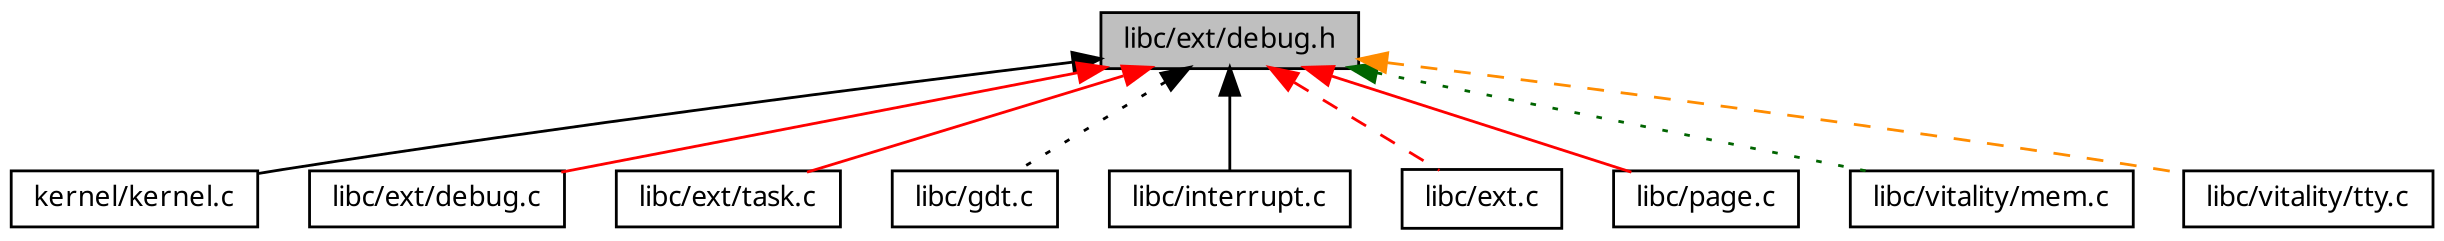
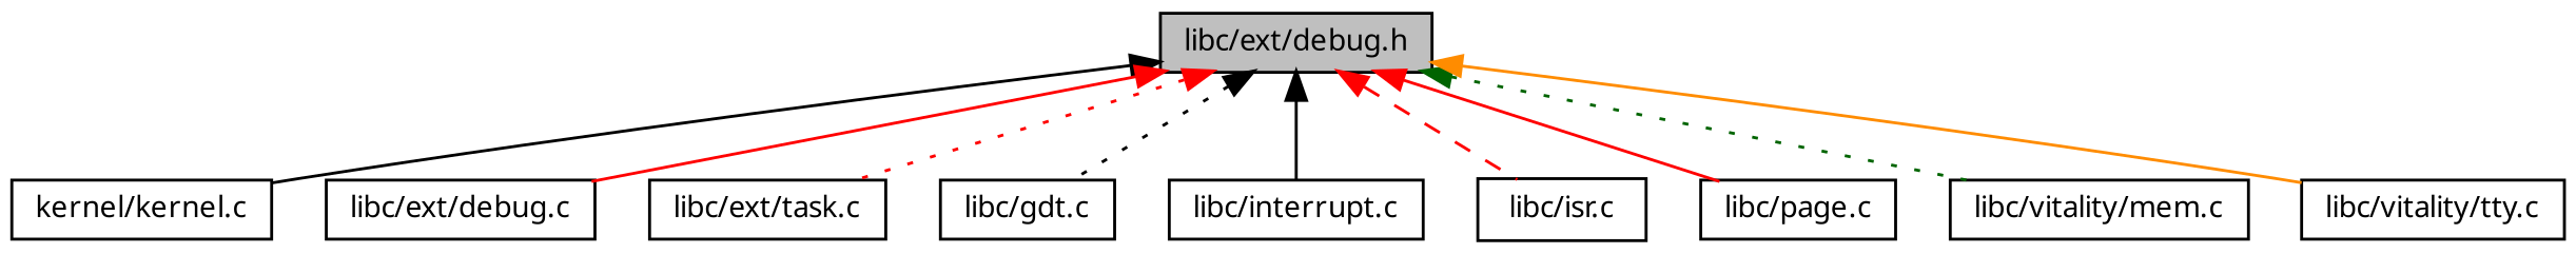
  digraph {
    fontname="Noto Sans"
    node [color=black fillcolor=white fontname="Noto Sans" fontsize=10 shape=record style=filled]
    edge [color=red dir=back fontname="Noto Sans" fontsize=10 labelfontname=Helvetica labelfontsize=10 style=solid]
    n1 [fillcolor=grey75 fontcolor=black height=0.2 label="libc/ext/debug.h" width=0.4]
    n2 [height=0.2 label="kernel/kernel.c" width=0.4]
    n3 [height=0.2 label="libc/ext/debug.c" width=0.4]
    n4 [height=0.2 label="libc/ext/task.c" width=0.4]
    n5 [height=0.2 label="libc/gdt.c" width=0.4]
    n6 [height=0.2 label="libc/interrupt.c" width=0.4]
-   n7 [height=0.2 label="libc/ext.c" width=0.4]
+   n7 [height=0.2 label="libc/isr.c" width=0.4]
    n8 [height=0.2 label="libc/page.c" width=0.4]
    n9 [height=0.2 label="libc/vitality/mem.c" width=0.4]
    n10 [height=0.2 label="libc/vitality/tty.c" width=0.4]
    n1 -> n2 [color=black]
    n1 -> n3
-   n1 -> n4
+   n1 -> n4 [style=dotted]
    n1 -> n5 [color=black style=dotted]
    n1 -> n6 [color=black]
    n1 -> n7 [style=dashed]
    n1 -> n8
    n1 -> n9 [color=darkgreen style=dotted]
-   n1 -> n10 [color=darkorange style=dashed]
+   n1 -> n10 [color=darkorange]
  }
